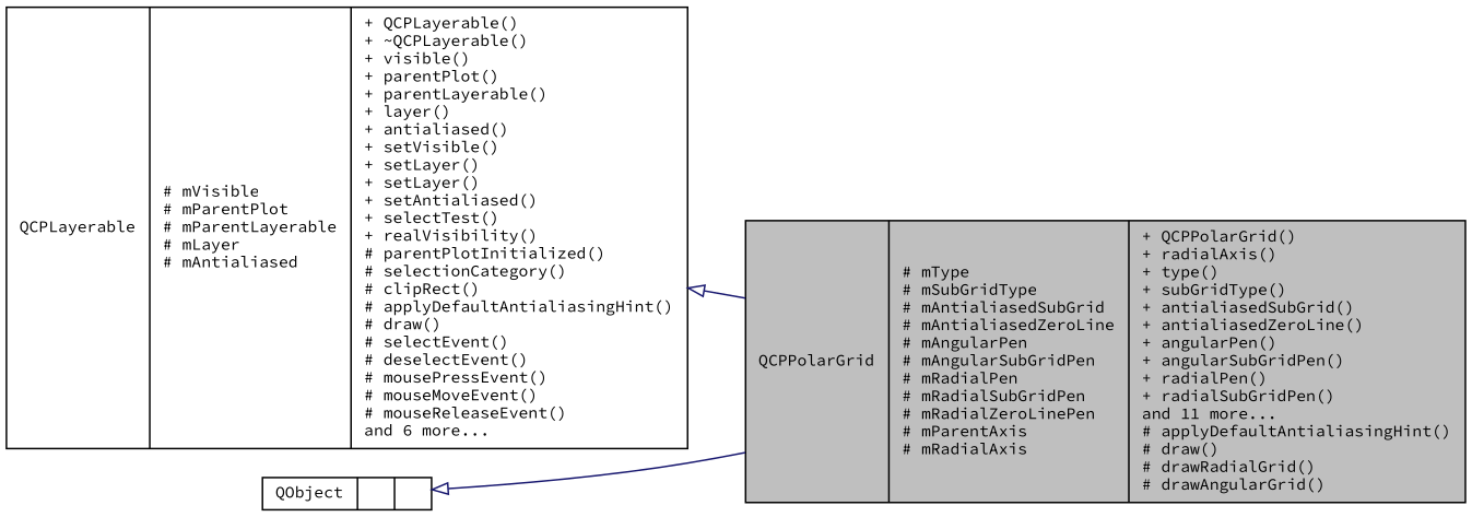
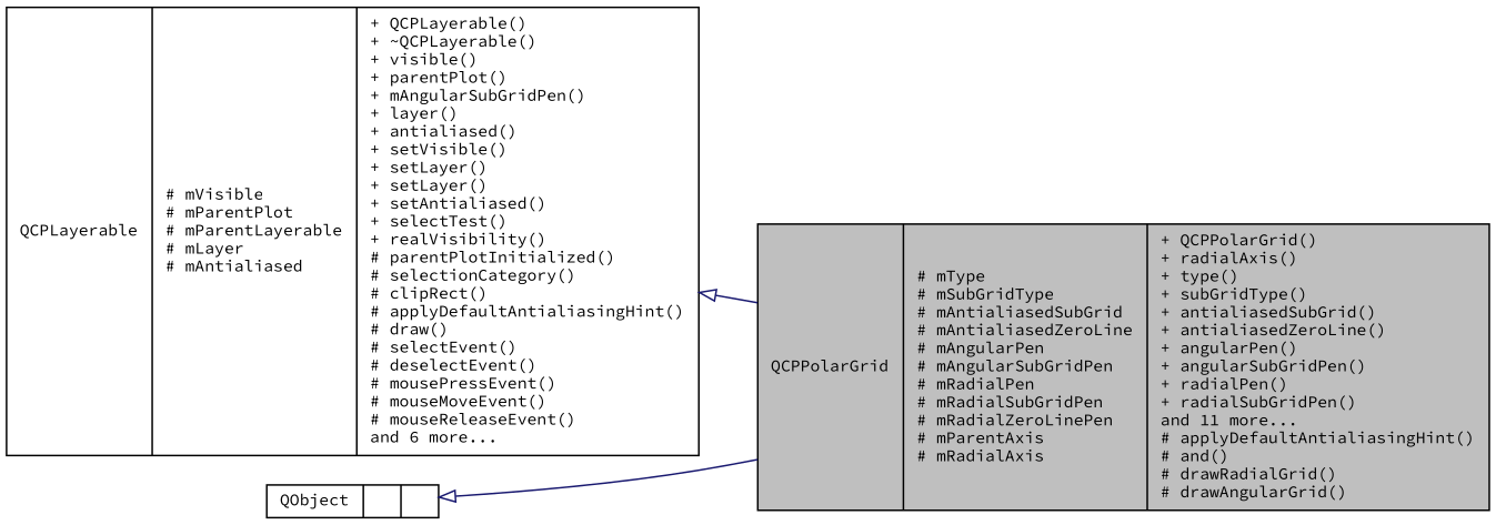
  digraph {
    fontname="Source Code Pro"
    rankdir=LR
    node [color=black fillcolor=white fontname="Source Code Pro" fontsize=10 shape=record style=filled]
    edge [arrowtail=onormal color=midnightblue dir=back fontname="Source Code Pro" fontsize=10 labelfontname=Helvetica labelfontsize=10 style=solid]
-   n1 [fillcolor=grey75 fontcolor=black height=0.2 label="{QCPPolarGrid\n|# mType\l# mSubGridType\l# mAntialiasedSubGrid\l# mAntialiasedZeroLine\l# mAngularPen\l# mAngularSubGridPen\l# mRadialPen\l# mRadialSubGridPen\l# mRadialZeroLinePen\l# mParentAxis\l# mRadialAxis\l|+ QCPPolarGrid()\l+ radialAxis()\l+ type()\l+ subGridType()\l+ antialiasedSubGrid()\l+ antialiasedZeroLine()\l+ angularPen()\l+ angularSubGridPen()\l+ radialPen()\l+ radialSubGridPen()\land 11 more...\l# applyDefaultAntialiasingHint()\l# draw()\l# drawRadialGrid()\l# drawAngularGrid()\l}" width=0.4]
-   n2 [height=0.2 label="{QCPLayerable\n|# mVisible\l# mParentPlot\l# mParentLayerable\l# mLayer\l# mAntialiased\l|+ QCPLayerable()\l+ ~QCPLayerable()\l+ visible()\l+ parentPlot()\l+ parentLayerable()\l+ layer()\l+ antialiased()\l+ setVisible()\l+ setLayer()\l+ setLayer()\l+ setAntialiased()\l+ selectTest()\l+ realVisibility()\l# parentPlotInitialized()\l# selectionCategory()\l# clipRect()\l# applyDefaultAntialiasingHint()\l# draw()\l# selectEvent()\l# deselectEvent()\l# mousePressEvent()\l# mouseMoveEvent()\l# mouseReleaseEvent()\land 6 more...\l}" width=0.4]
+   n1 [fillcolor=grey75 fontcolor=black height=0.2 label="{QCPPolarGrid\n|# mType\l# mSubGridType\l# mAntialiasedSubGrid\l# mAntialiasedZeroLine\l# mAngularPen\l# mAngularSubGridPen\l# mRadialPen\l# mRadialSubGridPen\l# mRadialZeroLinePen\l# mParentAxis\l# mRadialAxis\l|+ QCPPolarGrid()\l+ radialAxis()\l+ type()\l+ subGridType()\l+ antialiasedSubGrid()\l+ antialiasedZeroLine()\l+ angularPen()\l+ angularSubGridPen()\l+ radialPen()\l+ radialSubGridPen()\land 11 more...\l# applyDefaultAntialiasingHint()\l# and()\l# drawRadialGrid()\l# drawAngularGrid()\l}" width=0.4]
+   n2 [height=0.2 label="{QCPLayerable\n|# mVisible\l# mParentPlot\l# mParentLayerable\l# mLayer\l# mAntialiased\l|+ QCPLayerable()\l+ ~QCPLayerable()\l+ visible()\l+ parentPlot()\l+ mAngularSubGridPen()\l+ layer()\l+ antialiased()\l+ setVisible()\l+ setLayer()\l+ setLayer()\l+ setAntialiased()\l+ selectTest()\l+ realVisibility()\l# parentPlotInitialized()\l# selectionCategory()\l# clipRect()\l# applyDefaultAntialiasingHint()\l# draw()\l# selectEvent()\l# deselectEvent()\l# mousePressEvent()\l# mouseMoveEvent()\l# mouseReleaseEvent()\land 6 more...\l}" width=0.4]
    n3 [height=0.2 label="{QObject\n||}" width=0.4]
    n2 -> n1
    n3 -> n1
  }
